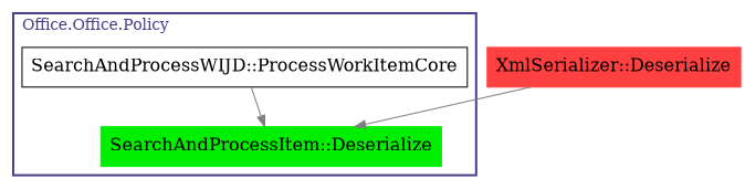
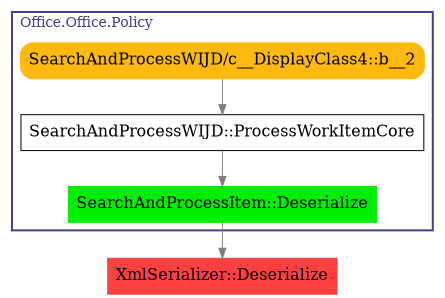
  digraph {
    node [fontsize=16 shape=box style=filled]
    edge [color=gray50]
    n1 [color=green2 fillcolor=green2 label="SearchAndProcessItem::Deserialize"]
    n2 [label="SearchAndProcessWIJD::ProcessWorkItemCore" style=""]
+   n3 [color=darkgoldenrod1 fillcolor=darkgoldenrod1 label="SearchAndProcessWIJD/c__DisplayClass4::b__2" style="filled, rounded"]
    n4 [color=brown1 fillcolor=brown1 label="XmlSerializer::Deserialize"]
    subgraph cluster_1 {
      color=darkslateblue
      fontcolor=darkslateblue
      label="Office.Office.Policy"
      labeljust=l
      penwidth=2
      n1
      n2
+     n3
    }
-   n4 -> n1
+   n1 -> n4
    n2 -> n1
+   n3 -> n2
  }
